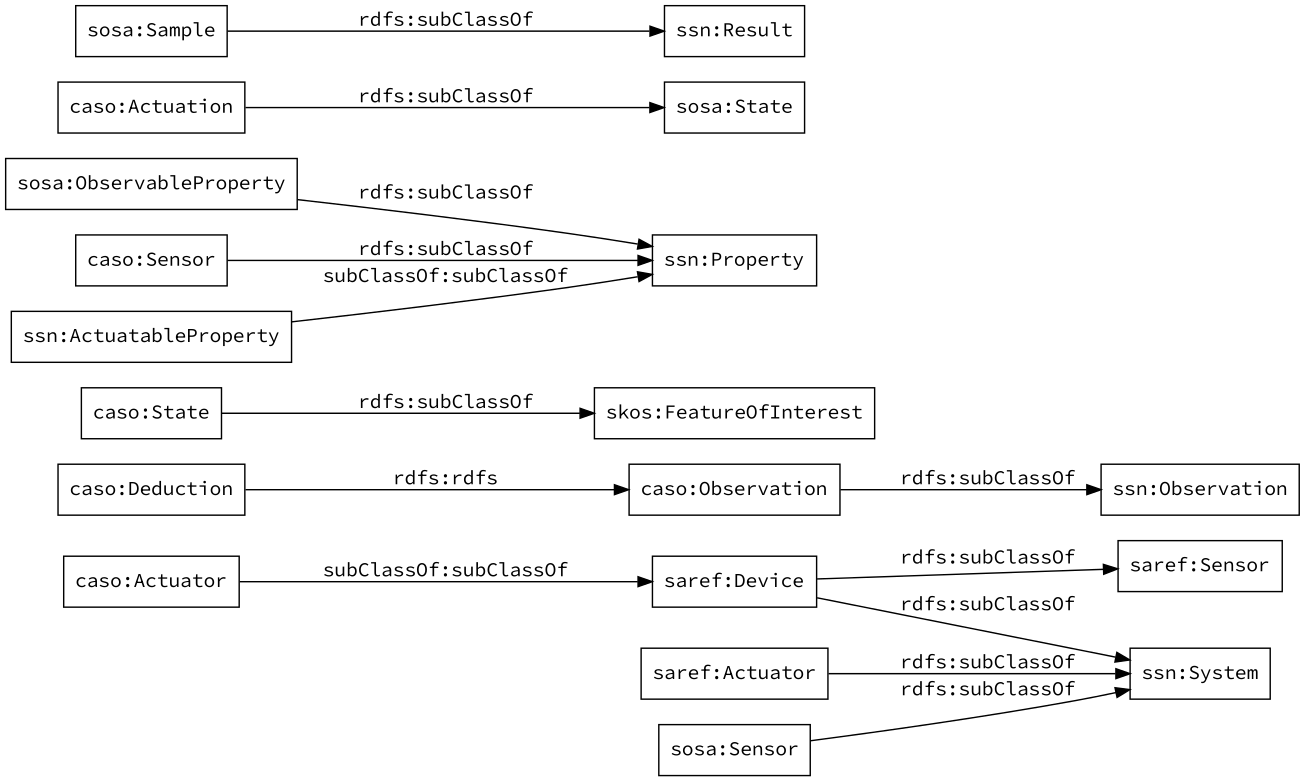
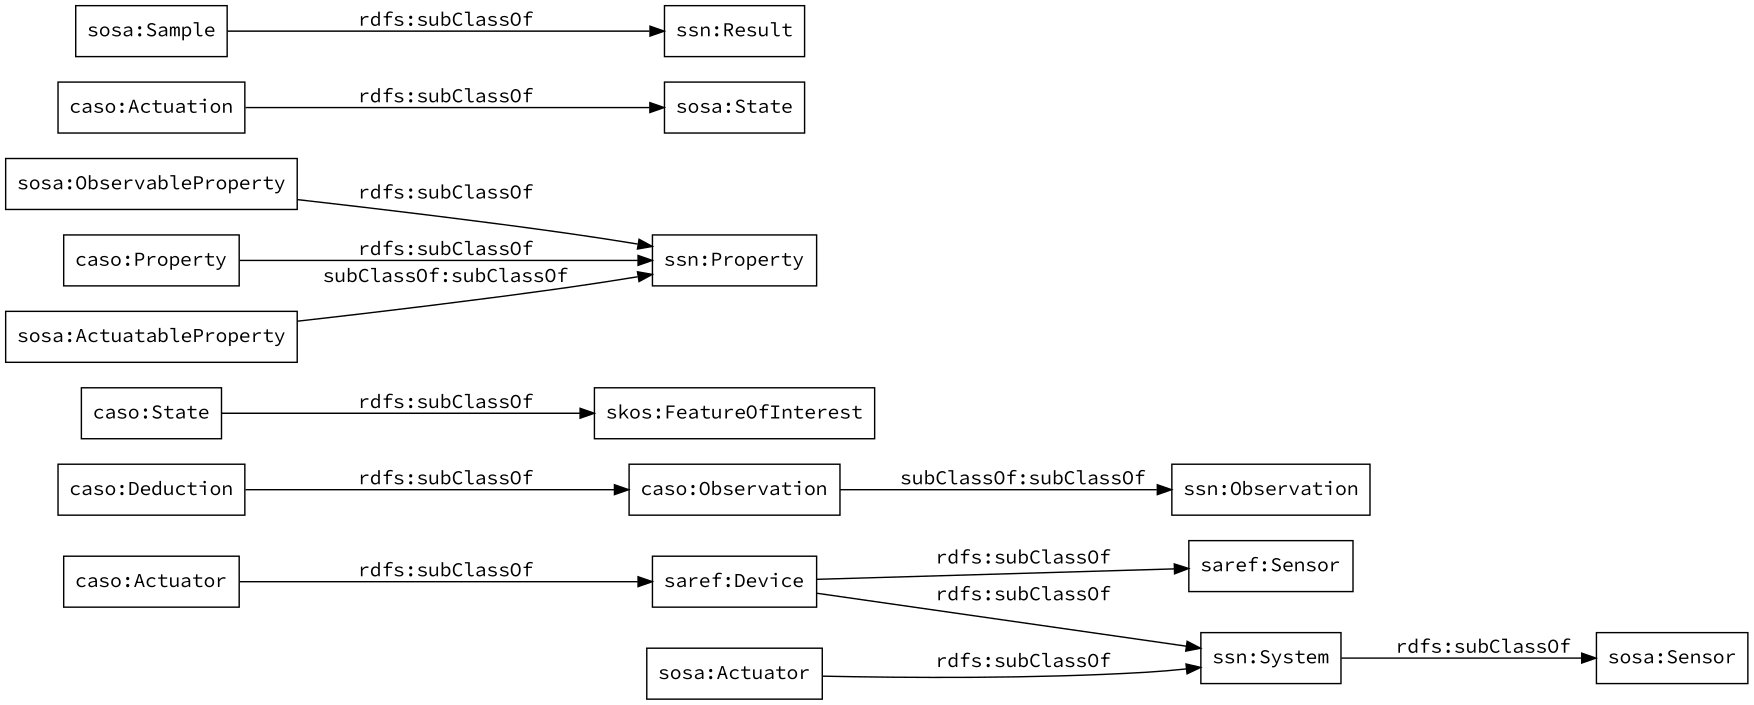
  digraph {
    fontname="Source Code Pro"
    rankdir=LR
    node [color=black fontname="Source Code Pro" shape=rectangle]
    edge [fontname="Source Code Pro"]
    n1 [label="caso:Actuator"]
    "saref:Device"
    "saref:Sensor"
    "ssn:System"
    n5 [label="ssn:Observation"]
    "caso:Observation"
    n7 [label="skos:FeatureOfInterest"]
    "caso:State"
    "sosa:ObservableProperty"
    "ssn:Property"
-   "caso:Property" [label="caso:Sensor"]
-   "sosa:ActuatableProperty" [label="ssn:ActuatableProperty"]
-   "sosa:Actuator" [label="saref:Actuator"]
+   "caso:Property"
+   "sosa:ActuatableProperty"
+   "sosa:Actuator"
    n14 [label="sosa:State"]
    "caso:Actuation"
    n16 [label="ssn:Result"]
    "sosa:Sample"
    "caso:Deduction"
    "sosa:Sensor"
-   n1 -> "saref:Device" [label="subClassOf:subClassOf"]
+   n1 -> "saref:Device" [label="rdfs:subClassOf"]
    "saref:Device" -> "saref:Sensor" [label="rdfs:subClassOf"]
    "saref:Device" -> "ssn:System" [label="rdfs:subClassOf"]
-   "caso:Observation" -> n5 [label="rdfs:subClassOf"]
+   "caso:Observation" -> n5 [label="subClassOf:subClassOf"]
    "caso:State" -> n7 [label="rdfs:subClassOf"]
    "sosa:ObservableProperty" -> "ssn:Property" [label="rdfs:subClassOf"]
    "caso:Property" -> "ssn:Property" [label="rdfs:subClassOf"]
    "sosa:ActuatableProperty" -> "ssn:Property" [label="subClassOf:subClassOf"]
    "sosa:Actuator" -> "ssn:System" [label="rdfs:subClassOf"]
    "caso:Actuation" -> n14 [label="rdfs:subClassOf"]
    "sosa:Sample" -> n16 [label="rdfs:subClassOf"]
-   "caso:Deduction" -> "caso:Observation" [label="rdfs:rdfs"]
-   "sosa:Sensor" -> "ssn:System" [label="rdfs:subClassOf"]
+   "caso:Deduction" -> "caso:Observation" [label="rdfs:subClassOf"]
+   "ssn:System" -> "sosa:Sensor" [label="rdfs:subClassOf"]
  }
